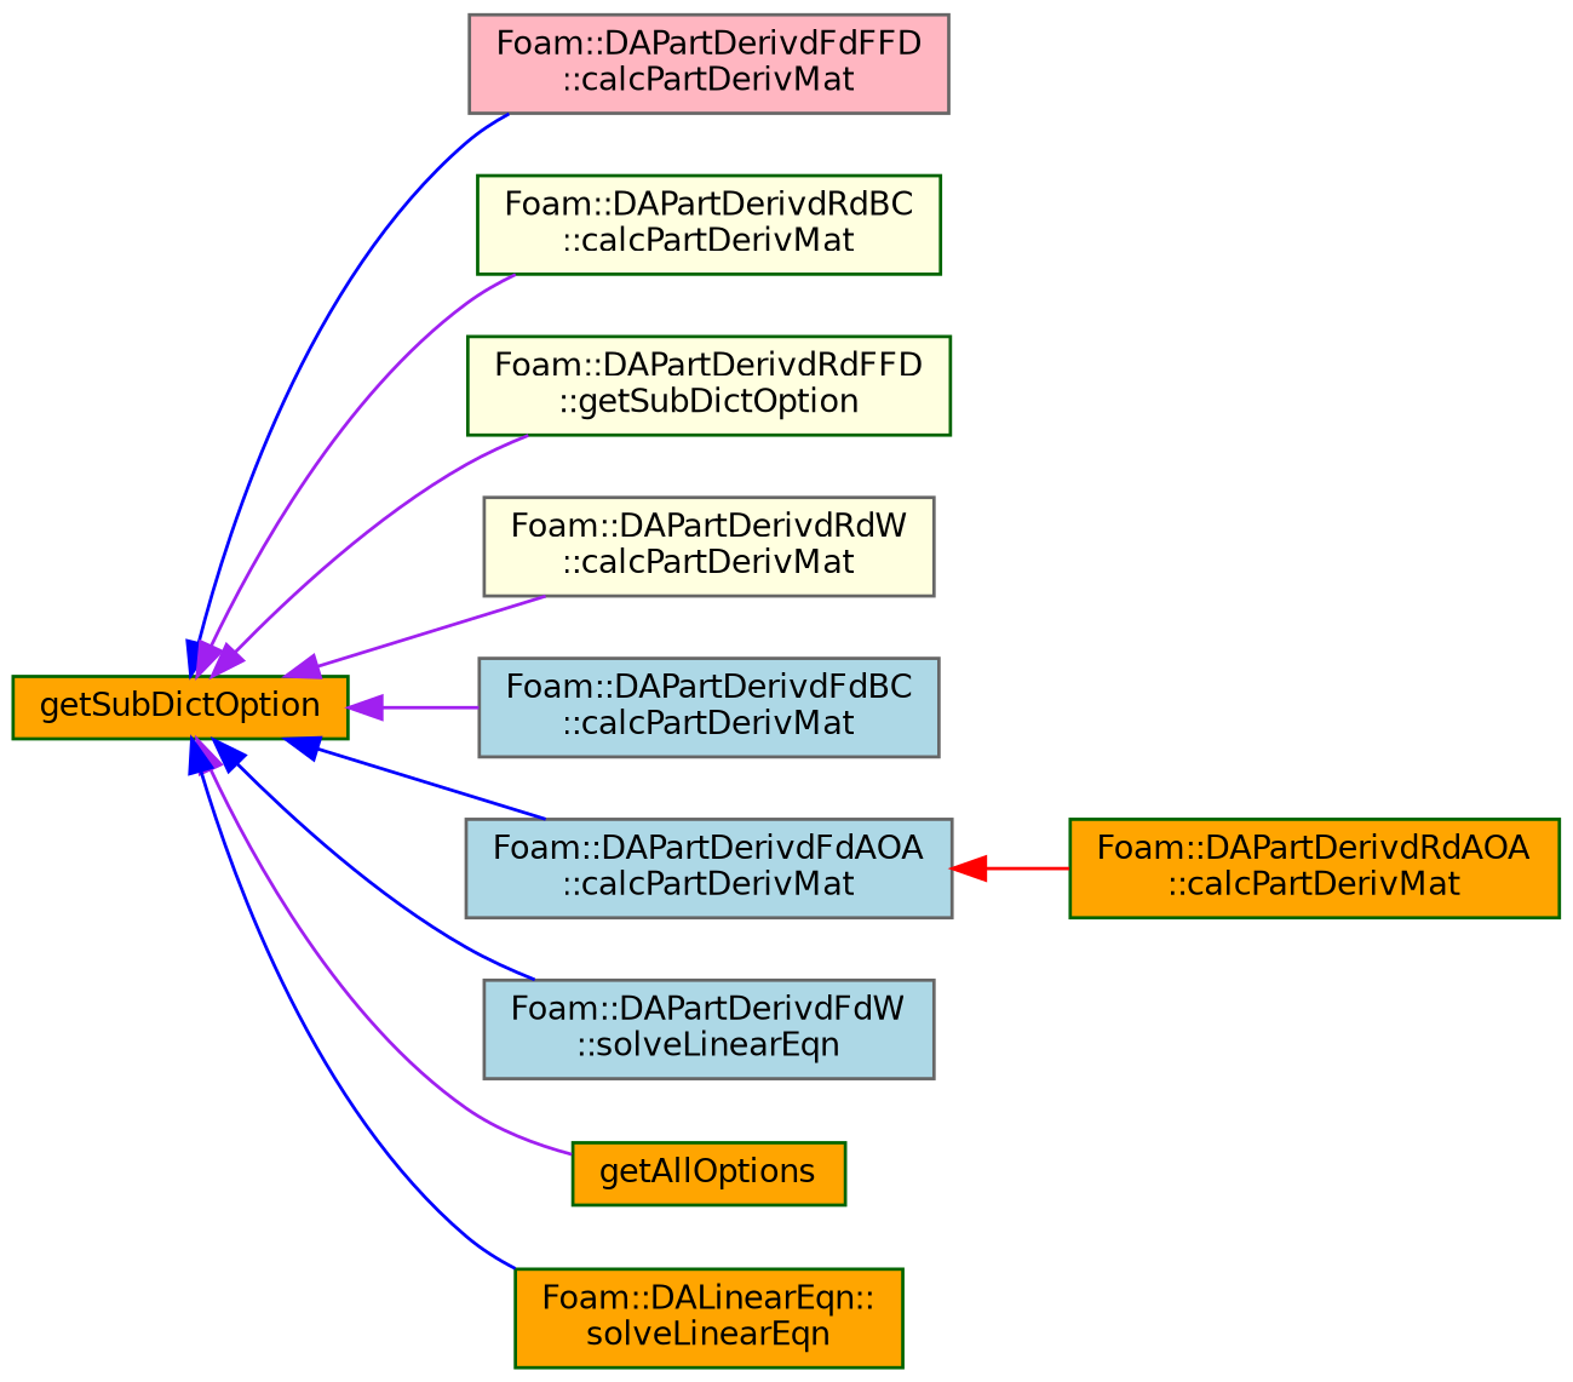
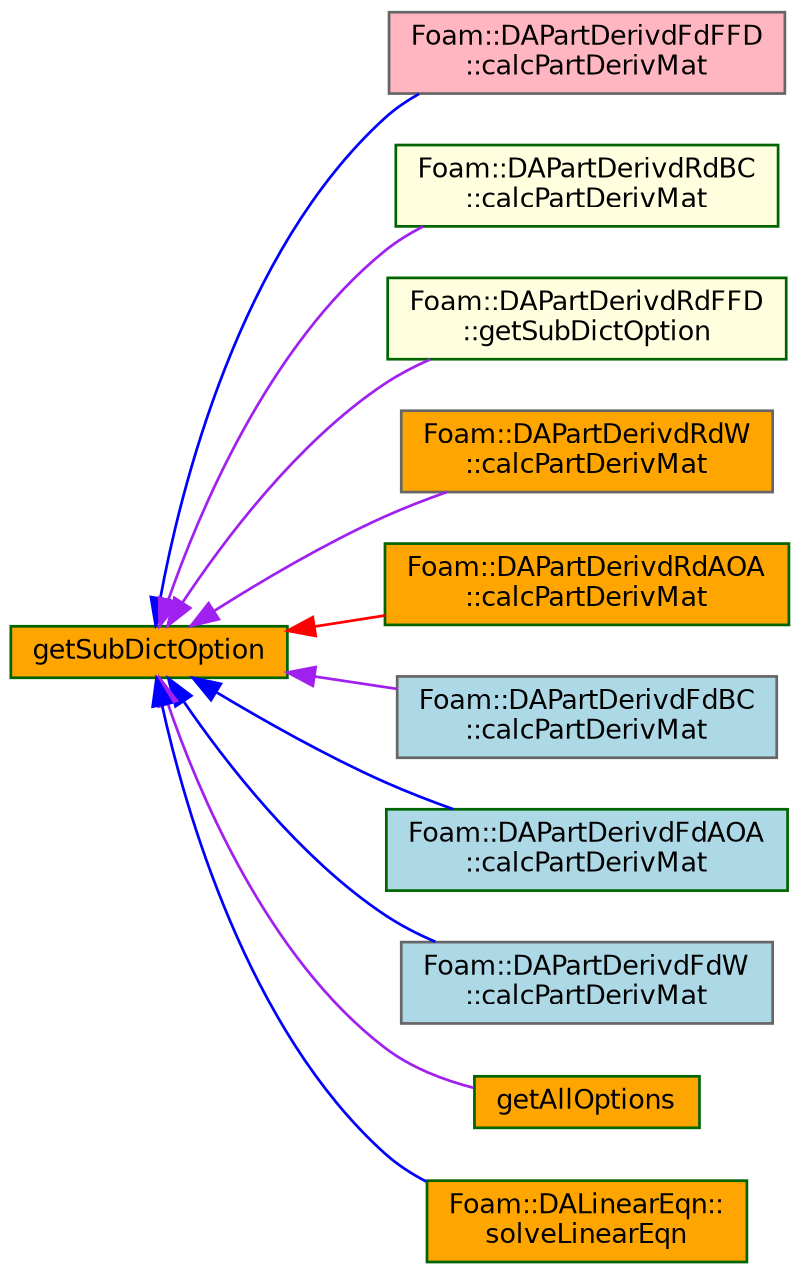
  digraph {
    rankdir=LR
    node [color=darkgreen fillcolor=orange fontname=Helvetica fontsize=10 shape=record style=filled]
    edge [color=purple dir=back fontname=Helvetica fontsize=10 labelfontname=Helvetica labelfontsize=10 style=solid]
    n1 [fontcolor=black height=0.2 label=getSubDictOption width=0.4]
    n2 [color=gray40 fillcolor=lightpink height=0.2 label="Foam::DAPartDerivdFdFFD\l::calcPartDerivMat" width=0.4]
    n3 [fillcolor=lightyellow height=0.2 label="Foam::DAPartDerivdRdBC\l::calcPartDerivMat" width=0.4]
    n4 [fillcolor=lightyellow height=0.2 label="Foam::DAPartDerivdRdFFD\l::getSubDictOption" width=0.4]
-   n5 [color=gray40 fillcolor=lightyellow height=0.2 label="Foam::DAPartDerivdRdW\l::calcPartDerivMat" width=0.4]
+   n5 [color=gray40 height=0.2 label="Foam::DAPartDerivdRdW\l::calcPartDerivMat" width=0.4]
    n6 [height=0.2 label="Foam::DAPartDerivdRdAOA\l::calcPartDerivMat" width=0.4]
    n7 [color=gray40 fillcolor=lightblue height=0.2 label="Foam::DAPartDerivdFdBC\l::calcPartDerivMat" width=0.4]
-   n8 [color=gray40 fillcolor=lightblue height=0.2 label="Foam::DAPartDerivdFdAOA\l::calcPartDerivMat" width=0.4]
-   n9 [color=gray40 fillcolor=lightblue height=0.2 label="Foam::DAPartDerivdFdW\l::solveLinearEqn" width=0.4]
+   n8 [fillcolor=lightblue height=0.2 label="Foam::DAPartDerivdFdAOA\l::calcPartDerivMat" width=0.4]
+   n9 [color=gray40 fillcolor=lightblue height=0.2 label="Foam::DAPartDerivdFdW\l::calcPartDerivMat" width=0.4]
    n10 [height=0.2 label=getAllOptions width=0.4]
    n11 [height=0.2 label="Foam::DALinearEqn::\lsolveLinearEqn" width=0.4]
    n1 -> n2 [color=blue]
    n1 -> n3
    n1 -> n4
    n1 -> n5
-   n8 -> n6 [color=red]
+   n1 -> n6 [color=red]
    n1 -> n7
    n1 -> n8 [color=blue]
    n1 -> n9 [color=blue]
    n1 -> n10
    n1 -> n11 [color=blue]
  }
